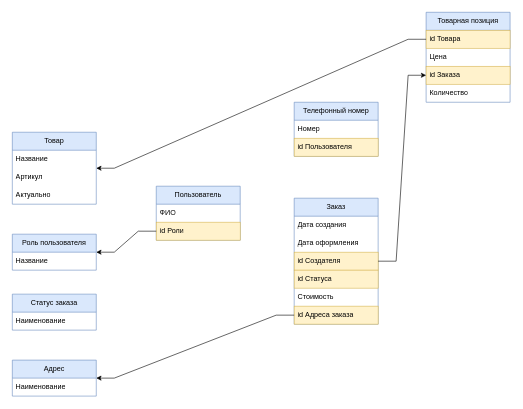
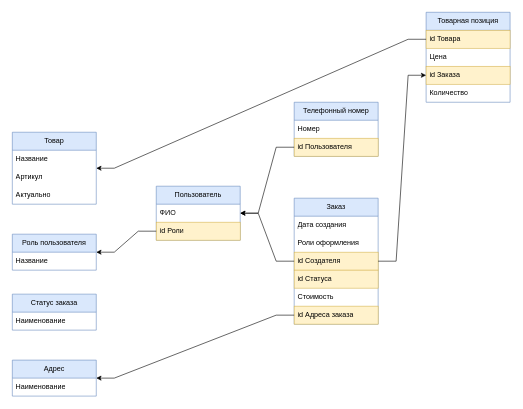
  <mxCell id="0" />
  <mxCell id="1" parent="0" />
  <mxCell id="2" value="Пользователь" style="swimlane;fontStyle=0;childLayout=stackLayout;horizontal=1;startSize=30;horizontalStack=0;resizeParent=1;resizeParentMax=0;resizeLast=0;collapsible=1;marginBottom=0;whiteSpace=wrap;html=1;fillColor=#dae8fc;strokeColor=#6c8ebf;" vertex="1" parent="1"><mxGeometry x="260" y="310" width="140" height="90" as="geometry" /></mxCell>
  <mxCell id="3" value="ФИО" style="text;strokeColor=none;fillColor=none;align=left;verticalAlign=middle;spacingLeft=4;spacingRight=4;overflow=hidden;points=[[0,0.5],[1,0.5]];portConstraint=eastwest;rotatable=0;whiteSpace=wrap;html=1;" vertex="1" parent="2"><mxGeometry y="30" width="140" height="30" as="geometry" /></mxCell>
  <mxCell id="4" value="id Роли" style="text;strokeColor=#d6b656;fillColor=#fff2cc;align=left;verticalAlign=middle;spacingLeft=4;spacingRight=4;overflow=hidden;points=[[0,0.5],[1,0.5]];portConstraint=eastwest;rotatable=0;whiteSpace=wrap;html=1;" vertex="1" parent="2"><mxGeometry y="60" width="140" height="30" as="geometry" /></mxCell>
  <mxCell id="5" value="Роль пользователя" style="swimlane;fontStyle=0;childLayout=stackLayout;horizontal=1;startSize=30;horizontalStack=0;resizeParent=1;resizeParentMax=0;resizeLast=0;collapsible=1;marginBottom=0;whiteSpace=wrap;html=1;fillColor=#dae8fc;strokeColor=#6c8ebf;" vertex="1" parent="1"><mxGeometry x="20" y="390" width="140" height="60" as="geometry" /></mxCell>
  <mxCell id="6" value="Название" style="text;strokeColor=none;fillColor=none;align=left;verticalAlign=middle;spacingLeft=4;spacingRight=4;overflow=hidden;points=[[0,0.5],[1,0.5]];portConstraint=eastwest;rotatable=0;whiteSpace=wrap;html=1;" vertex="1" parent="5"><mxGeometry y="30" width="140" height="30" as="geometry" /></mxCell>
  <mxCell id="7" style="edgeStyle=entityRelationEdgeStyle;rounded=0;orthogonalLoop=1;jettySize=auto;html=1;" edge="1" parent="1" source="4" target="5"><mxGeometry relative="1" as="geometry"><mxPoint x="1000" y="475" as="targetPoint" /></mxGeometry></mxCell>
  <mxCell id="8" value="Заказ" style="swimlane;fontStyle=0;childLayout=stackLayout;horizontal=1;startSize=30;horizontalStack=0;resizeParent=1;resizeParentMax=0;resizeLast=0;collapsible=1;marginBottom=0;whiteSpace=wrap;html=1;fillColor=#dae8fc;strokeColor=#6c8ebf;" vertex="1" parent="1"><mxGeometry x="490" y="330" width="140" height="210" as="geometry" /></mxCell>
  <mxCell id="9" value="Дата создания" style="text;strokeColor=none;fillColor=none;align=left;verticalAlign=middle;spacingLeft=4;spacingRight=4;overflow=hidden;points=[[0,0.5],[1,0.5]];portConstraint=eastwest;rotatable=0;whiteSpace=wrap;html=1;" vertex="1" parent="8"><mxGeometry y="30" width="140" height="30" as="geometry" /></mxCell>
- <mxCell id="10" value="Дата оформления" style="text;strokeColor=none;fillColor=none;align=left;verticalAlign=middle;spacingLeft=4;spacingRight=4;overflow=hidden;points=[[0,0.5],[1,0.5]];portConstraint=eastwest;rotatable=0;whiteSpace=wrap;html=1;" vertex="1" parent="8"><mxGeometry y="60" width="140" height="30" as="geometry" /></mxCell>
+ <mxCell id="10" value="Роли оформления" style="text;strokeColor=none;fillColor=none;align=left;verticalAlign=middle;spacingLeft=4;spacingRight=4;overflow=hidden;points=[[0,0.5],[1,0.5]];portConstraint=eastwest;rotatable=0;whiteSpace=wrap;html=1;" vertex="1" parent="8"><mxGeometry y="60" width="140" height="30" as="geometry" /></mxCell>
  <mxCell id="11" value="id Создателя" style="text;strokeColor=#d6b656;fillColor=#fff2cc;align=left;verticalAlign=middle;spacingLeft=4;spacingRight=4;overflow=hidden;points=[[0,0.5],[1,0.5]];portConstraint=eastwest;rotatable=0;whiteSpace=wrap;html=1;" vertex="1" parent="8"><mxGeometry y="90" width="140" height="30" as="geometry" /></mxCell>
  <mxCell id="12" value="id Статуса" style="text;strokeColor=#d6b656;fillColor=#fff2cc;align=left;verticalAlign=middle;spacingLeft=4;spacingRight=4;overflow=hidden;points=[[0,0.5],[1,0.5]];portConstraint=eastwest;rotatable=0;whiteSpace=wrap;html=1;" vertex="1" parent="8"><mxGeometry y="120" width="140" height="30" as="geometry" /></mxCell>
  <mxCell id="13" value="Стоимость" style="text;strokeColor=none;fillColor=none;align=left;verticalAlign=middle;spacingLeft=4;spacingRight=4;overflow=hidden;points=[[0,0.5],[1,0.5]];portConstraint=eastwest;rotatable=0;whiteSpace=wrap;html=1;" vertex="1" parent="8"><mxGeometry y="150" width="140" height="30" as="geometry" /></mxCell>
  <mxCell id="14" value="id Адреса заказа" style="text;strokeColor=#d6b656;fillColor=#fff2cc;align=left;verticalAlign=middle;spacingLeft=4;spacingRight=4;overflow=hidden;points=[[0,0.5],[1,0.5]];portConstraint=eastwest;rotatable=0;whiteSpace=wrap;html=1;" vertex="1" parent="8"><mxGeometry y="180" width="140" height="30" as="geometry" /></mxCell>
+ <mxCell id="15" style="edgeStyle=entityRelationEdgeStyle;rounded=0;orthogonalLoop=1;jettySize=auto;html=1;" edge="1" parent="1" source="11" target="2"><mxGeometry relative="1" as="geometry"><mxPoint x="730" y="415" as="targetPoint" /></mxGeometry></mxCell>
  <mxCell id="16" value="Товарная позиция" style="swimlane;fontStyle=0;childLayout=stackLayout;horizontal=1;startSize=30;horizontalStack=0;resizeParent=1;resizeParentMax=0;resizeLast=0;collapsible=1;marginBottom=0;whiteSpace=wrap;html=1;fillColor=#dae8fc;strokeColor=#6c8ebf;" vertex="1" parent="1"><mxGeometry x="710" y="20" width="140" height="150" as="geometry" /></mxCell>
  <mxCell id="17" value="id Товара" style="text;strokeColor=#d6b656;fillColor=#fff2cc;align=left;verticalAlign=middle;spacingLeft=4;spacingRight=4;overflow=hidden;points=[[0,0.5],[1,0.5]];portConstraint=eastwest;rotatable=0;whiteSpace=wrap;html=1;" vertex="1" parent="16"><mxGeometry y="30" width="140" height="30" as="geometry" /></mxCell>
  <mxCell id="18" value="Цена" style="text;strokeColor=none;fillColor=none;align=left;verticalAlign=middle;spacingLeft=4;spacingRight=4;overflow=hidden;points=[[0,0.5],[1,0.5]];portConstraint=eastwest;rotatable=0;whiteSpace=wrap;html=1;" vertex="1" parent="16"><mxGeometry y="60" width="140" height="30" as="geometry" /></mxCell>
  <mxCell id="19" value="id Заказа" style="text;strokeColor=#d6b656;fillColor=#fff2cc;align=left;verticalAlign=middle;spacingLeft=4;spacingRight=4;overflow=hidden;points=[[0,0.5],[1,0.5]];portConstraint=eastwest;rotatable=0;whiteSpace=wrap;html=1;" vertex="1" parent="16"><mxGeometry y="90" width="140" height="30" as="geometry" /></mxCell>
  <mxCell id="20" value="Количество" style="text;strokeColor=none;fillColor=none;align=left;verticalAlign=middle;spacingLeft=4;spacingRight=4;overflow=hidden;points=[[0,0.5],[1,0.5]];portConstraint=eastwest;rotatable=0;whiteSpace=wrap;html=1;" vertex="1" parent="16"><mxGeometry y="120" width="140" height="30" as="geometry" /></mxCell>
  <mxCell id="21" style="edgeStyle=entityRelationEdgeStyle;rounded=0;orthogonalLoop=1;jettySize=auto;html=1;" edge="1" parent="1" source="8" target="19"><mxGeometry relative="1" as="geometry"><mxPoint x="470" y="325" as="sourcePoint" /><Array as="points"><mxPoint x="510" y="300" /></Array></mxGeometry></mxCell>
  <mxCell id="22" value="Товар" style="swimlane;fontStyle=0;childLayout=stackLayout;horizontal=1;startSize=30;horizontalStack=0;resizeParent=1;resizeParentMax=0;resizeLast=0;collapsible=1;marginBottom=0;whiteSpace=wrap;html=1;fillColor=#dae8fc;strokeColor=#6c8ebf;" vertex="1" parent="1"><mxGeometry x="20" y="220" width="140" height="120" as="geometry" /></mxCell>
  <mxCell id="23" value="Название" style="text;strokeColor=none;fillColor=none;align=left;verticalAlign=middle;spacingLeft=4;spacingRight=4;overflow=hidden;points=[[0,0.5],[1,0.5]];portConstraint=eastwest;rotatable=0;whiteSpace=wrap;html=1;" vertex="1" parent="22"><mxGeometry y="30" width="140" height="30" as="geometry" /></mxCell>
  <mxCell id="24" value="Артикул" style="text;strokeColor=none;fillColor=none;align=left;verticalAlign=middle;spacingLeft=4;spacingRight=4;overflow=hidden;points=[[0,0.5],[1,0.5]];portConstraint=eastwest;rotatable=0;whiteSpace=wrap;html=1;" vertex="1" parent="22"><mxGeometry y="60" width="140" height="30" as="geometry" /></mxCell>
  <mxCell id="25" value="Актуально" style="text;strokeColor=none;fillColor=none;align=left;verticalAlign=middle;spacingLeft=4;spacingRight=4;overflow=hidden;points=[[0,0.5],[1,0.5]];portConstraint=eastwest;rotatable=0;whiteSpace=wrap;html=1;" vertex="1" parent="22"><mxGeometry y="90" width="140" height="30" as="geometry" /></mxCell>
  <mxCell id="26" value="Телефонный номер" style="swimlane;fontStyle=0;childLayout=stackLayout;horizontal=1;startSize=30;horizontalStack=0;resizeParent=1;resizeParentMax=0;resizeLast=0;collapsible=1;marginBottom=0;whiteSpace=wrap;html=1;fillColor=#dae8fc;strokeColor=#6c8ebf;" vertex="1" parent="1"><mxGeometry x="490" y="170" width="140" height="90" as="geometry" /></mxCell>
  <mxCell id="27" value="Номер" style="text;strokeColor=none;fillColor=none;align=left;verticalAlign=middle;spacingLeft=4;spacingRight=4;overflow=hidden;points=[[0,0.5],[1,0.5]];portConstraint=eastwest;rotatable=0;whiteSpace=wrap;html=1;" vertex="1" parent="26"><mxGeometry y="30" width="140" height="30" as="geometry" /></mxCell>
  <mxCell id="28" value="id Пользователя" style="text;strokeColor=#d6b656;fillColor=#fff2cc;align=left;verticalAlign=middle;spacingLeft=4;spacingRight=4;overflow=hidden;points=[[0,0.5],[1,0.5]];portConstraint=eastwest;rotatable=0;whiteSpace=wrap;html=1;" vertex="1" parent="26"><mxGeometry y="60" width="140" height="30" as="geometry" /></mxCell>
+ <mxCell id="29" style="edgeStyle=entityRelationEdgeStyle;rounded=0;orthogonalLoop=1;jettySize=auto;html=1;" edge="1" parent="1" source="28" target="2"><mxGeometry relative="1" as="geometry"><mxPoint x="870" y="415" as="targetPoint" /></mxGeometry></mxCell>
  <mxCell id="30" style="edgeStyle=entityRelationEdgeStyle;rounded=0;orthogonalLoop=1;jettySize=auto;html=1;" edge="1" parent="1" source="17" target="22"><mxGeometry relative="1" as="geometry" /></mxCell>
  <mxCell id="31" value="Адрес" style="swimlane;fontStyle=0;childLayout=stackLayout;horizontal=1;startSize=30;horizontalStack=0;resizeParent=1;resizeParentMax=0;resizeLast=0;collapsible=1;marginBottom=0;whiteSpace=wrap;html=1;fillColor=#dae8fc;strokeColor=#6c8ebf;" vertex="1" parent="1"><mxGeometry x="20" y="600" width="140" height="60" as="geometry" /></mxCell>
  <mxCell id="32" value="Наименование" style="text;strokeColor=none;fillColor=none;align=left;verticalAlign=middle;spacingLeft=4;spacingRight=4;overflow=hidden;points=[[0,0.5],[1,0.5]];portConstraint=eastwest;rotatable=0;whiteSpace=wrap;html=1;" vertex="1" parent="31"><mxGeometry y="30" width="140" height="30" as="geometry" /></mxCell>
  <mxCell id="33" style="edgeStyle=entityRelationEdgeStyle;rounded=0;orthogonalLoop=1;jettySize=auto;html=1;" edge="1" parent="1" source="14" target="31"><mxGeometry relative="1" as="geometry" /></mxCell>
  <mxCell id="34" value="Статус заказа" style="swimlane;fontStyle=0;childLayout=stackLayout;horizontal=1;startSize=30;horizontalStack=0;resizeParent=1;resizeParentMax=0;resizeLast=0;collapsible=1;marginBottom=0;whiteSpace=wrap;html=1;fillColor=#dae8fc;strokeColor=#6c8ebf;" vertex="1" parent="1"><mxGeometry x="20" y="490" width="140" height="60" as="geometry" /></mxCell>
  <mxCell id="35" value="Наименование" style="text;strokeColor=none;fillColor=none;align=left;verticalAlign=middle;spacingLeft=4;spacingRight=4;overflow=hidden;points=[[0,0.5],[1,0.5]];portConstraint=eastwest;rotatable=0;whiteSpace=wrap;html=1;" vertex="1" parent="34"><mxGeometry y="30" width="140" height="30" as="geometry" /></mxCell>
